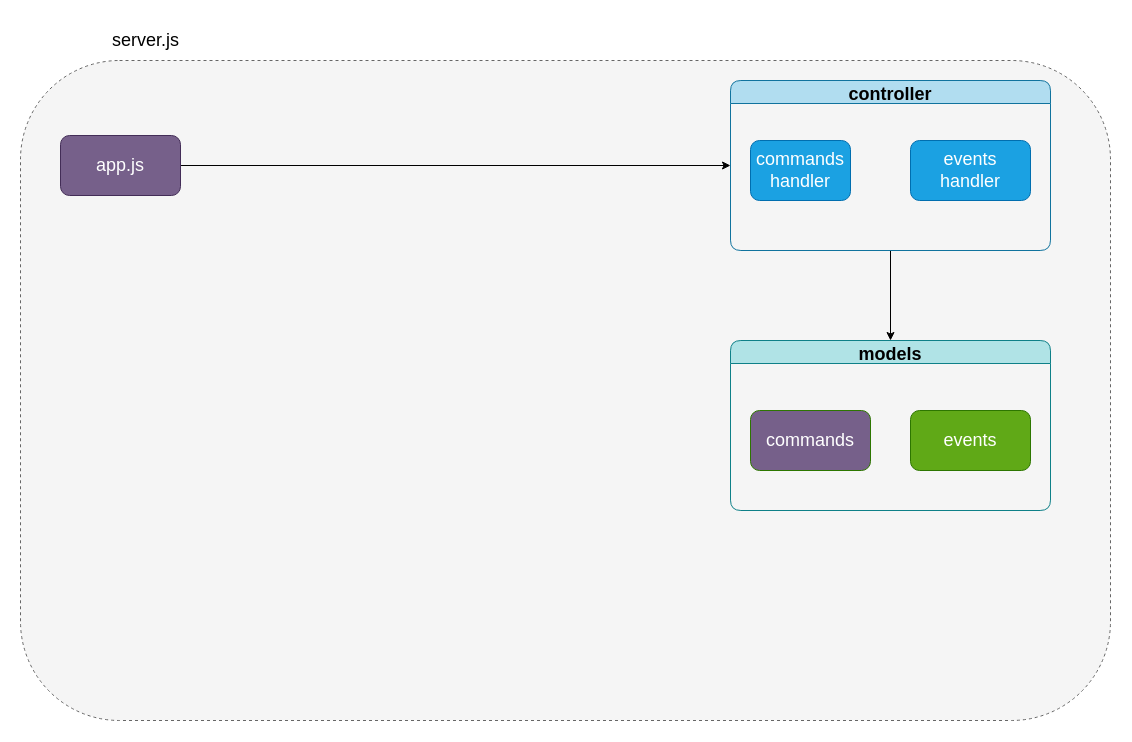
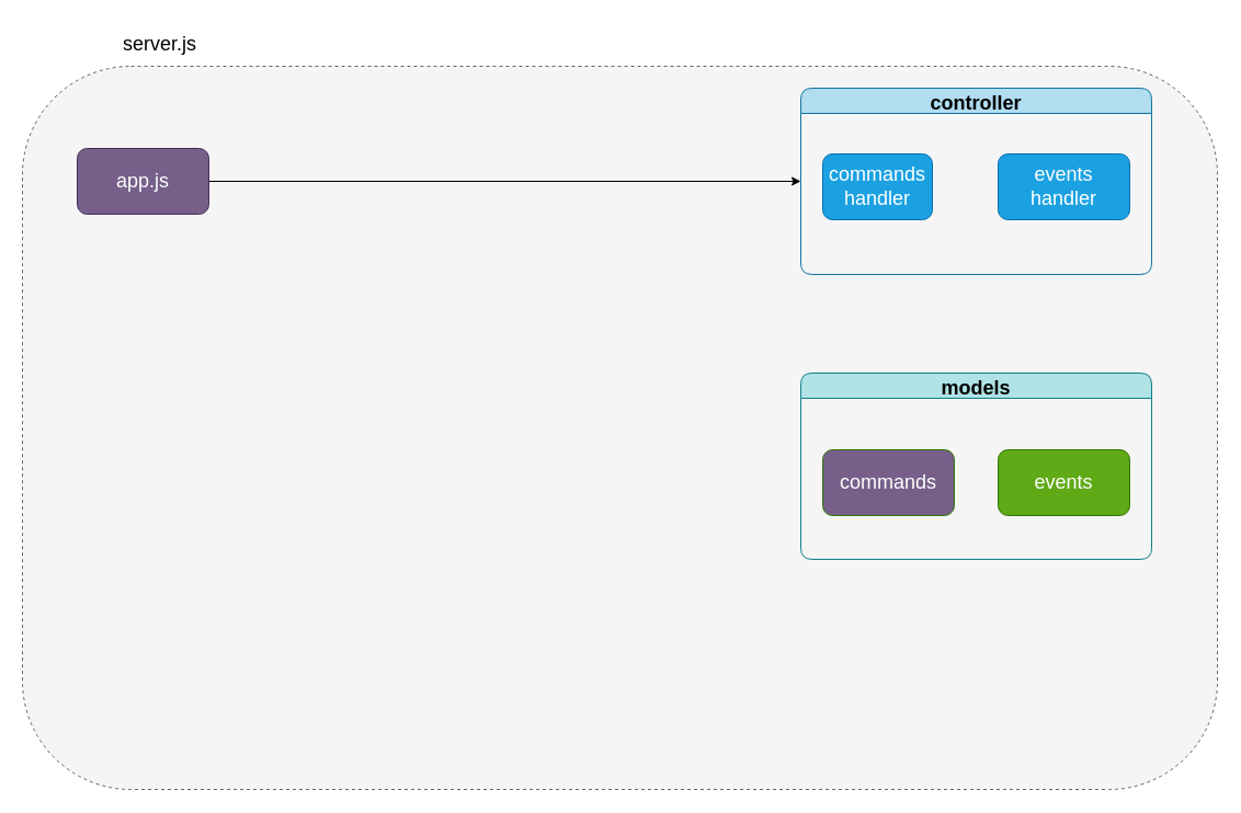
  <mxCell id="0" />
  <mxCell id="1" parent="0" />
  <mxCell id="2" value="" style="rounded=1;whiteSpace=wrap;html=1;fillColor=#f5f5f5;dashed=1;strokeColor=#666666;fontColor=#333333;" parent="1" vertex="1"><mxGeometry x="20" y="60" width="1090" height="660" as="geometry" /></mxCell>
  <mxCell id="3" style="edgeStyle=orthogonalEdgeStyle;rounded=1;orthogonalLoop=1;jettySize=auto;html=1;exitX=1;exitY=0.5;exitDx=0;exitDy=0;entryX=0;entryY=0.5;entryDx=0;entryDy=0;fontSize=18;" parent="1" source="4" target="9" edge="1"><mxGeometry relative="1" as="geometry" /></mxCell>
- <mxCell id="4" value="app.js" style="rounded=1;whiteSpace=wrap;html=1;strokeColor=#432D57;fontSize=18;fillColor=#76608a;fontColor=#ffffff;" parent="1" vertex="1"><mxGeometry x="60" y="135" width="120" height="60" as="geometry" /></mxCell>
+ <mxCell id="4" value="app.js" style="rounded=1;whiteSpace=wrap;html=1;strokeColor=#432D57;fontSize=18;fillColor=#76608a;fontColor=#ffffff;" parent="1" vertex="1"><mxGeometry x="70" y="135" width="120" height="60" as="geometry" /></mxCell>
  <mxCell id="5" value="server.js" style="text;html=1;align=center;verticalAlign=middle;resizable=0;points=[];autosize=1;fillColor=none;fontSize=18;rounded=1;" parent="1" vertex="1"><mxGeometry x="100" y="20" width="90" height="40" as="geometry" /></mxCell>
  <mxCell id="6" value="commands&lt;br&gt;handler" style="rounded=1;whiteSpace=wrap;html=1;strokeColor=#006EAF;fontSize=18;fillColor=#1ba1e2;fontColor=#ffffff;" parent="1" vertex="1"><mxGeometry x="750" y="140" width="100" height="60" as="geometry" /></mxCell>
  <mxCell id="7" value="events&lt;br&gt;handler" style="rounded=1;whiteSpace=wrap;html=1;strokeColor=#006EAF;fontSize=18;fillColor=#1ba1e2;fontColor=#ffffff;" parent="1" vertex="1"><mxGeometry x="910" y="140" width="120" height="60" as="geometry" /></mxCell>
- <mxCell id="8" style="edgeStyle=orthogonalEdgeStyle;rounded=1;orthogonalLoop=1;jettySize=auto;html=1;exitX=0.5;exitY=1;exitDx=0;exitDy=0;entryX=0.5;entryY=0;entryDx=0;entryDy=0;fontSize=18;" parent="1" source="9" target="10" edge="1"><mxGeometry relative="1" as="geometry" /></mxCell>
  <mxCell id="9" value="controller" style="swimlane;strokeColor=#10739e;fontSize=18;fillColor=#b1ddf0;rounded=1;" parent="1" vertex="1"><mxGeometry x="730" y="80" width="320" height="170" as="geometry" /></mxCell>
  <mxCell id="10" value="models" style="swimlane;strokeColor=#0e8088;fontSize=18;fillColor=#b0e3e6;rounded=1;" parent="1" vertex="1"><mxGeometry x="730" y="340" width="320" height="170" as="geometry" /></mxCell>
  <mxCell id="11" value="commands" style="rounded=1;whiteSpace=wrap;html=1;strokeColor=#2D7600;fontSize=18;fillColor=#76608a;fontColor=#ffffff;" parent="10" vertex="1"><mxGeometry x="20" y="70" width="120" height="60" as="geometry" /></mxCell>
  <mxCell id="12" value="events" style="rounded=1;whiteSpace=wrap;html=1;strokeColor=#2D7600;fontSize=18;fillColor=#60a917;fontColor=#ffffff;" parent="10" vertex="1"><mxGeometry x="180" y="70" width="120" height="60" as="geometry" /></mxCell>
